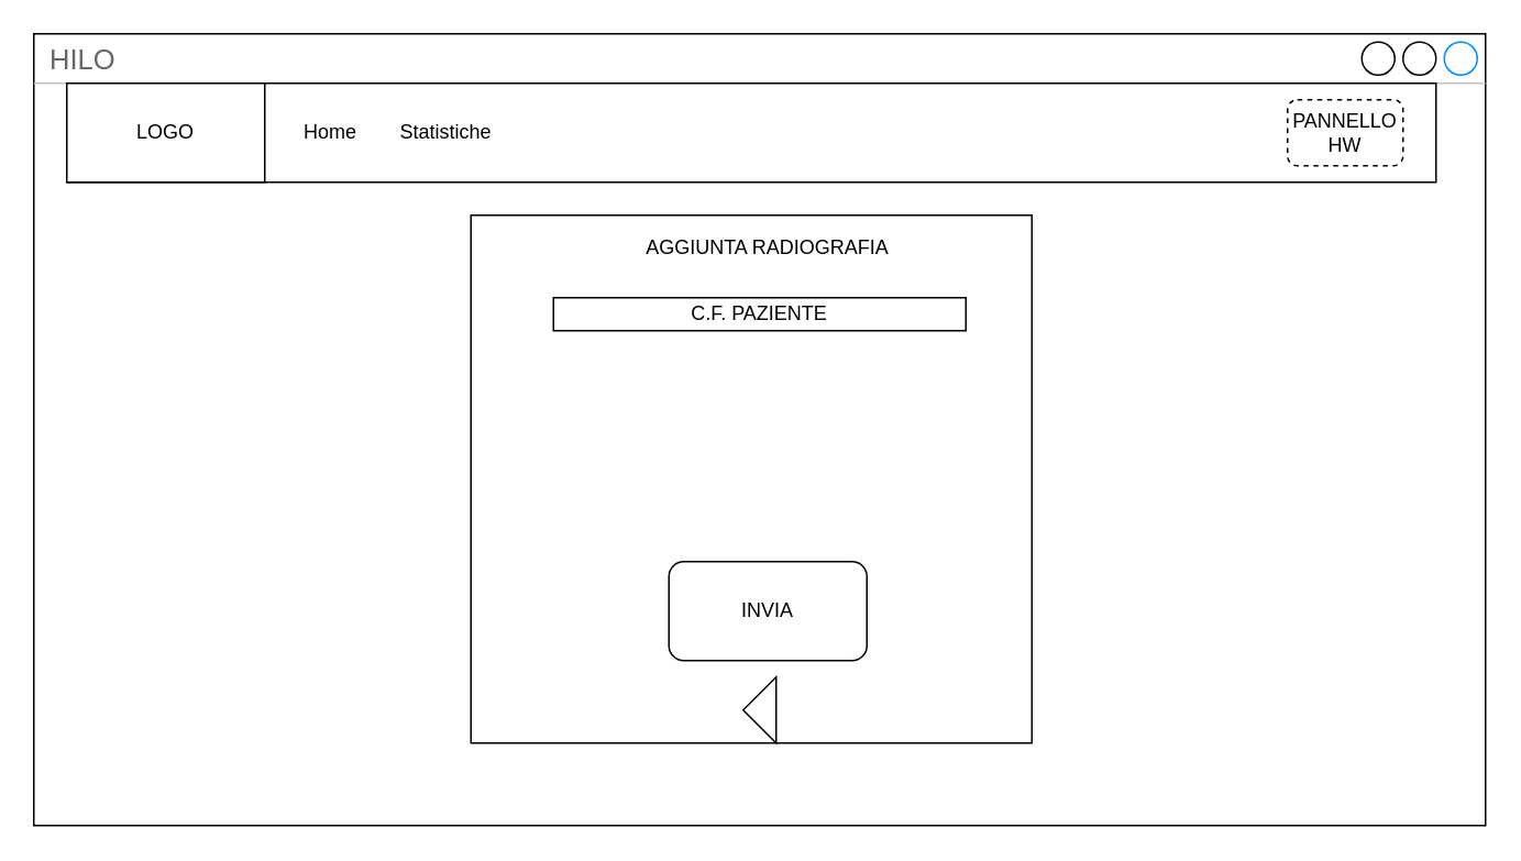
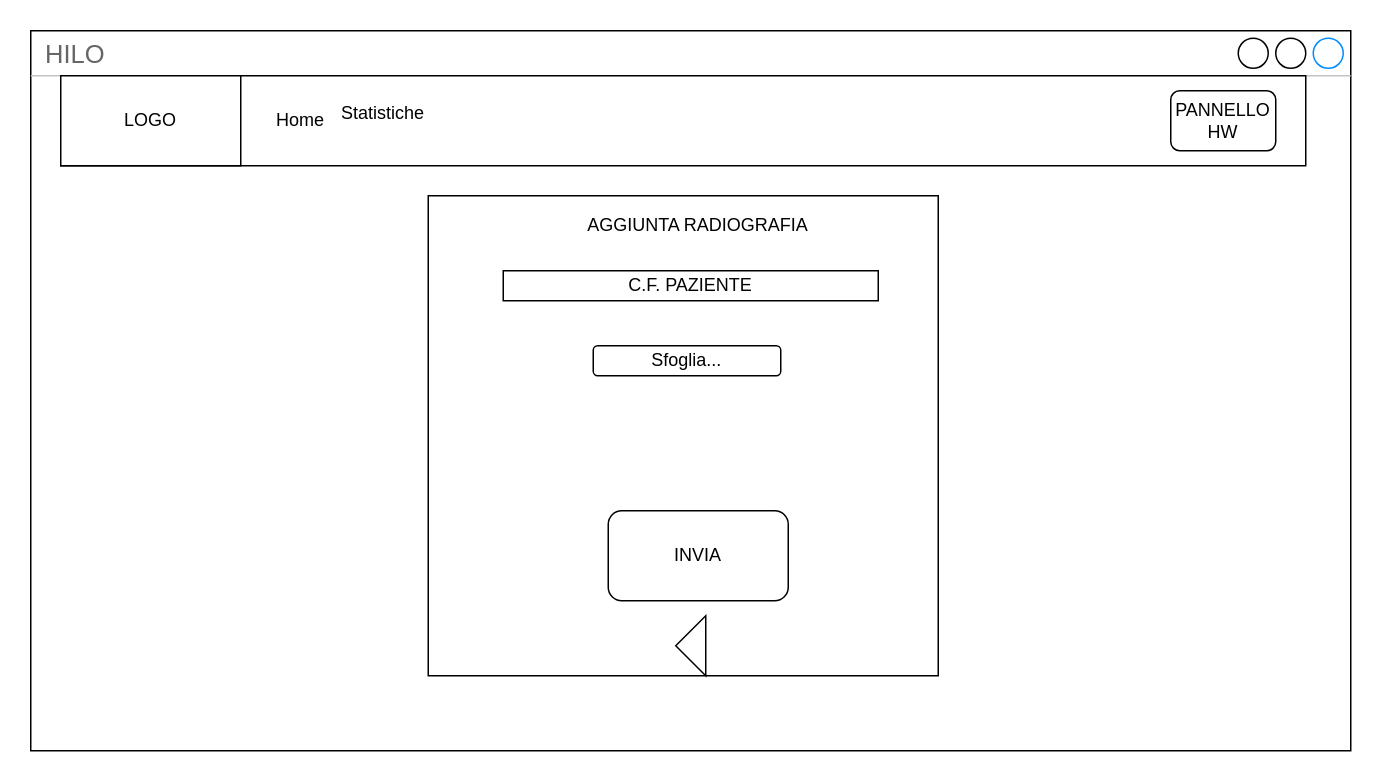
  <mxCell id="0" />
  <mxCell id="1" parent="0" />
  <mxCell id="2" value="HILO" style="strokeWidth=1;shadow=0;dashed=0;align=center;html=1;shape=mxgraph.mockup.containers.window;align=left;verticalAlign=top;spacingLeft=8;strokeColor2=#008cff;strokeColor3=#c4c4c4;fontColor=#666666;mainText=;fontSize=17;labelBackgroundColor=none;" vertex="1" parent="1"><mxGeometry x="20" y="20" width="880" height="480" as="geometry" /></mxCell>
  <mxCell id="3" value="" style="rounded=0;whiteSpace=wrap;html=1;" vertex="1" parent="1"><mxGeometry x="40" y="50" width="830" height="60" as="geometry" /></mxCell>
  <mxCell id="4" value="LOGO" style="rounded=0;whiteSpace=wrap;html=1;" vertex="1" parent="1"><mxGeometry x="40" y="50" width="120" height="60" as="geometry" /></mxCell>
  <mxCell id="5" value="Home" style="text;html=1;strokeColor=none;fillColor=none;align=center;verticalAlign=middle;whiteSpace=wrap;rounded=0;" vertex="1" parent="1"><mxGeometry x="180" y="70" width="40" height="20" as="geometry" /></mxCell>
- <mxCell id="6" value="Statistiche" style="text;html=1;strokeColor=none;fillColor=none;align=center;verticalAlign=middle;whiteSpace=wrap;rounded=0;" vertex="1" parent="1"><mxGeometry x="250" y="70" width="40" height="20" as="geometry" /></mxCell>
+ <mxCell id="6" value="Statistiche" style="text;html=1;strokeColor=none;fillColor=none;align=center;verticalAlign=middle;whiteSpace=wrap;rounded=0;" vertex="1" parent="1"><mxGeometry x="235" y="65" width="40" height="20" as="geometry" /></mxCell>
  <mxCell id="7" value="" style="rounded=0;whiteSpace=wrap;html=1;" vertex="1" parent="1"><mxGeometry x="285" y="130" width="340" height="320" as="geometry" /></mxCell>
- <mxCell id="8" value="PANNELLO HW" style="rounded=1;whiteSpace=wrap;html=1;dashed=1;" vertex="1" parent="1"><mxGeometry x="780" y="60" width="70" height="40" as="geometry" /></mxCell>
+ <mxCell id="8" value="PANNELLO HW" style="rounded=1;whiteSpace=wrap;html=1;" vertex="1" parent="1"><mxGeometry x="780" y="60" width="70" height="40" as="geometry" /></mxCell>
  <mxCell id="9" value="AGGIUNTA RADIOGRAFIA" style="text;html=1;strokeColor=none;fillColor=none;align=center;verticalAlign=middle;whiteSpace=wrap;rounded=0;" vertex="1" parent="1"><mxGeometry x="320" y="140" width="290" height="20" as="geometry" /></mxCell>
  <mxCell id="10" value="C.F. PAZIENTE" style="rounded=0;whiteSpace=wrap;html=1;" vertex="1" parent="1"><mxGeometry x="335" y="180" width="250" height="20" as="geometry" /></mxCell>
  <mxCell id="11" value="INVIA" style="rounded=1;whiteSpace=wrap;html=1;" vertex="1" parent="1"><mxGeometry x="405" y="340" width="120" height="60" as="geometry" /></mxCell>
  <mxCell id="12" value="" style="triangle;whiteSpace=wrap;html=1;direction=west;" vertex="1" parent="1"><mxGeometry x="450" y="410" width="20" height="40" as="geometry" /></mxCell>
+ <mxCell id="13" value="Sfoglia..." style="rounded=1;whiteSpace=wrap;html=1;" vertex="1" parent="1"><mxGeometry x="395" y="230" width="125" height="20" as="geometry" /></mxCell>
